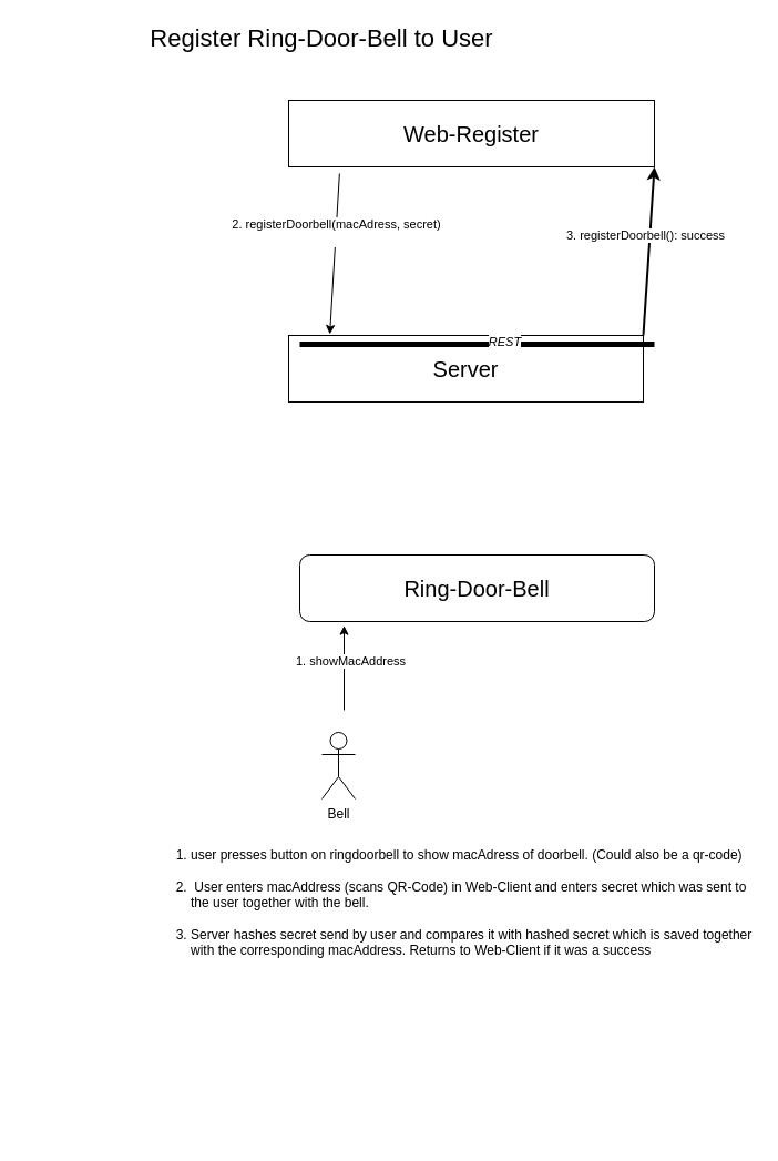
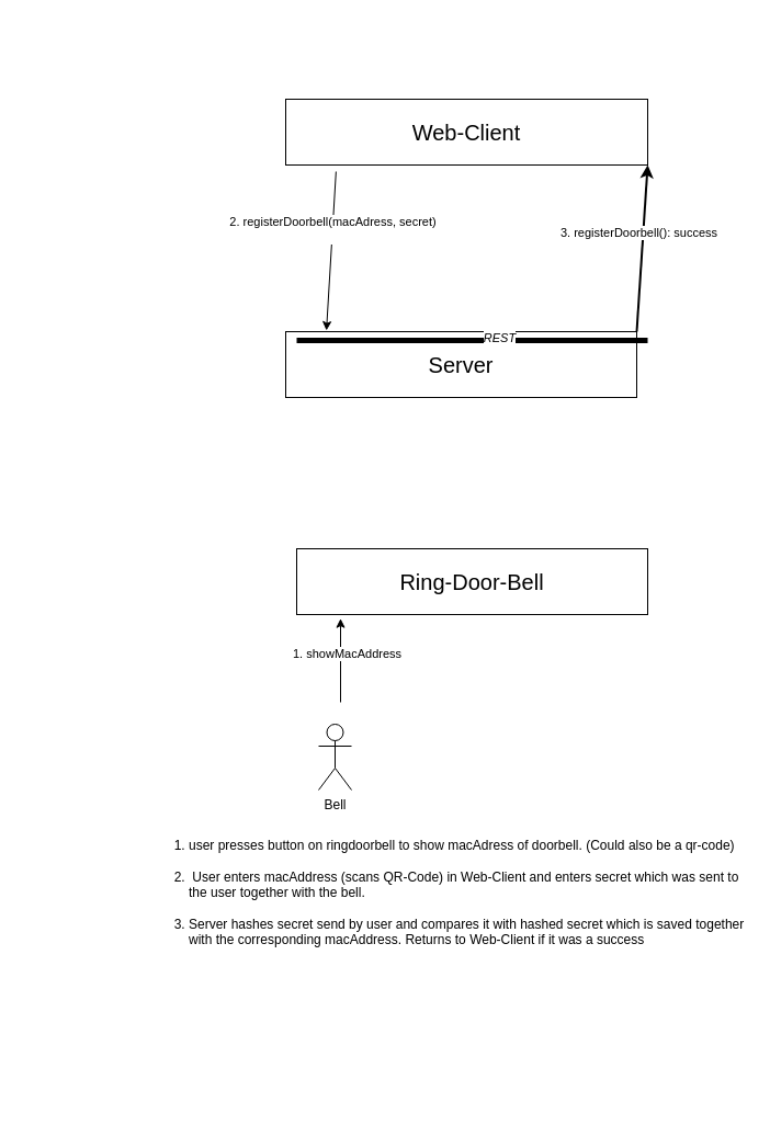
  <mxCell id="0" />
  <mxCell id="1" parent="0" />
  <mxCell id="2" value="&lt;font style=&quot;font-size: 20px;&quot;&gt;Server&lt;/font&gt;" style="rounded=0;whiteSpace=wrap;html=1;" parent="1" vertex="1"><mxGeometry x="260" y="302" width="320" height="60" as="geometry" /></mxCell>
- <mxCell id="3" value="&lt;font style=&quot;font-size: 20px;&quot;&gt;Web-Register&lt;/font&gt;" style="rounded=0;whiteSpace=wrap;html=1;" parent="1" vertex="1"><mxGeometry x="260" y="90" width="330" height="60" as="geometry" /></mxCell>
- <mxCell id="4" value="&lt;font style=&quot;font-size: 20px;&quot;&gt;Ring-Door-Bell&lt;/font&gt;" style="whiteSpace=wrap;html=1;rounded=1;" parent="1" vertex="1"><mxGeometry x="270" y="500" width="320" height="60" as="geometry" /></mxCell>
- <mxCell id="5" value="&lt;font style=&quot;font-size: 22px;&quot;&gt;Register Ring-Door-Bell to User&lt;/font&gt; " style="text;html=1;align=center;verticalAlign=middle;whiteSpace=wrap;rounded=0;" parent="1" vertex="1"><mxGeometry x="20" y="20" width="540" height="30" as="geometry" /></mxCell>
+ <mxCell id="3" value="&lt;font style=&quot;font-size: 20px;&quot;&gt;Web-Client&lt;/font&gt;" style="rounded=0;whiteSpace=wrap;html=1;" parent="1" vertex="1"><mxGeometry x="260" y="90" width="330" height="60" as="geometry" /></mxCell>
+ <mxCell id="4" value="&lt;font style=&quot;font-size: 20px;&quot;&gt;Ring-Door-Bell&lt;/font&gt;" style="rounded=0;whiteSpace=wrap;html=1;" parent="1" vertex="1"><mxGeometry x="270" y="500" width="320" height="60" as="geometry" /></mxCell>
  <mxCell id="6" value="" style="endArrow=classic;html=1;rounded=0;entryX=0.116;entryY=-0.017;entryDx=0;entryDy=0;exitX=0.139;exitY=1.1;exitDx=0;exitDy=0;exitPerimeter=0;entryPerimeter=0;" parent="1" source="3" target="2" edge="1"><mxGeometry width="50" height="50" relative="1" as="geometry"><mxPoint x="180" y="180" as="sourcePoint" /><mxPoint x="440" y="380" as="targetPoint" /></mxGeometry></mxCell>
  <mxCell id="7" value="&lt;div&gt;2. registerDoorbell(macAdress, secret)&lt;/div&gt;&lt;div&gt;&lt;br&gt;&lt;/div&gt;" style="edgeLabel;html=1;align=center;verticalAlign=middle;resizable=0;points=[];" parent="6" vertex="1" connectable="0"><mxGeometry x="-0.274" relative="1" as="geometry"><mxPoint as="offset" /></mxGeometry></mxCell>
  <mxCell id="8" value="" style="endArrow=none;html=1;rounded=0;strokeWidth=5;" parent="1" edge="1"><mxGeometry width="50" height="50" relative="1" as="geometry"><mxPoint x="270" y="310" as="sourcePoint" /><mxPoint x="590" y="310" as="targetPoint" /></mxGeometry></mxCell>
  <mxCell id="9" value="&lt;i&gt;REST&lt;/i&gt;" style="edgeLabel;html=1;align=center;verticalAlign=middle;resizable=0;points=[];" parent="8" vertex="1" connectable="0"><mxGeometry x="0.15" y="3" relative="1" as="geometry"><mxPoint as="offset" /></mxGeometry></mxCell>
  <mxCell id="10" value="" style="endArrow=classic;html=1;rounded=0;entryX=1;entryY=1;entryDx=0;entryDy=0;exitX=1;exitY=0;exitDx=0;exitDy=0;strokeWidth=2;" parent="1" source="2" target="3" edge="1"><mxGeometry width="50" height="50" relative="1" as="geometry"><mxPoint x="590" y="300" as="sourcePoint" /><mxPoint x="440" y="380" as="targetPoint" /></mxGeometry></mxCell>
  <mxCell id="11" value="3. registerDoorbell(): success" style="edgeLabel;html=1;align=center;verticalAlign=middle;resizable=0;points=[];" parent="10" vertex="1" connectable="0"><mxGeometry x="0.176" y="4" relative="1" as="geometry"><mxPoint as="offset" /></mxGeometry></mxCell>
  <mxCell id="12" value="&lt;ol&gt;&lt;li&gt;user presses button on ringdoorbell to show macAdress of doorbell. (Could also be a qr-code)&lt;br&gt;&lt;br&gt;&lt;/li&gt;&lt;li&gt;&amp;nbsp;User enters macAddress (scans QR-Code) in Web-Client and enters secret which was sent to the user together with the bell.&lt;br&gt;&lt;br&gt;&lt;/li&gt;&lt;li&gt;Server hashes secret send by user and compares it with hashed secret which is saved together with the corresponding macAddress. Returns to Web-Client if it was a success&lt;br&gt;&lt;br&gt;&lt;/li&gt;&lt;/ol&gt;&lt;div&gt;&lt;br&gt;&lt;/div&gt;" style="text;html=1;align=left;verticalAlign=top;whiteSpace=wrap;rounded=0;" parent="1" vertex="1"><mxGeometry x="130" y="745" width="550" height="280" as="geometry" /></mxCell>
  <mxCell id="13" value="Bell" style="shape=umlActor;verticalLabelPosition=bottom;verticalAlign=top;html=1;outlineConnect=0;" vertex="1" parent="1"><mxGeometry x="290" y="660" width="30" height="60" as="geometry" /></mxCell>
  <mxCell id="14" value="" style="endArrow=classic;html=1;rounded=0;entryX=0.125;entryY=1.061;entryDx=0;entryDy=0;entryPerimeter=0;" edge="1" parent="1" target="4"><mxGeometry width="50" height="50" relative="1" as="geometry"><mxPoint x="310" y="640" as="sourcePoint" /><mxPoint x="410" y="490" as="targetPoint" /></mxGeometry></mxCell>
  <mxCell id="15" value="1. showMacAddress" style="edgeLabel;html=1;align=center;verticalAlign=middle;resizable=0;points=[];" vertex="1" connectable="0" parent="14"><mxGeometry x="0.168" y="-5" relative="1" as="geometry"><mxPoint as="offset" /></mxGeometry></mxCell>
